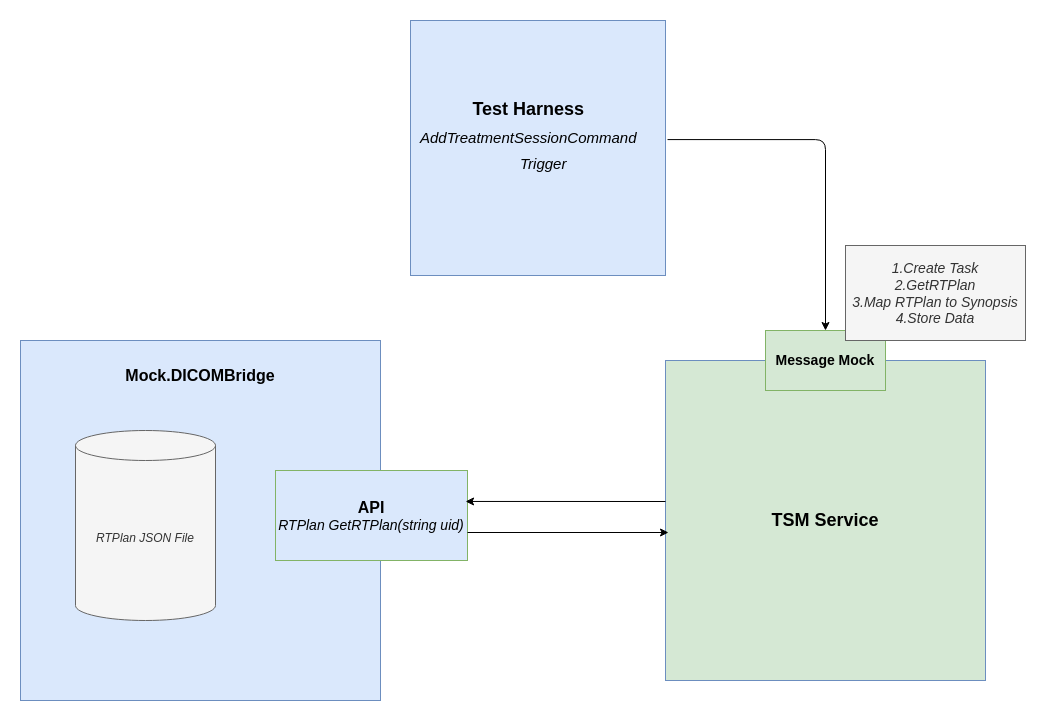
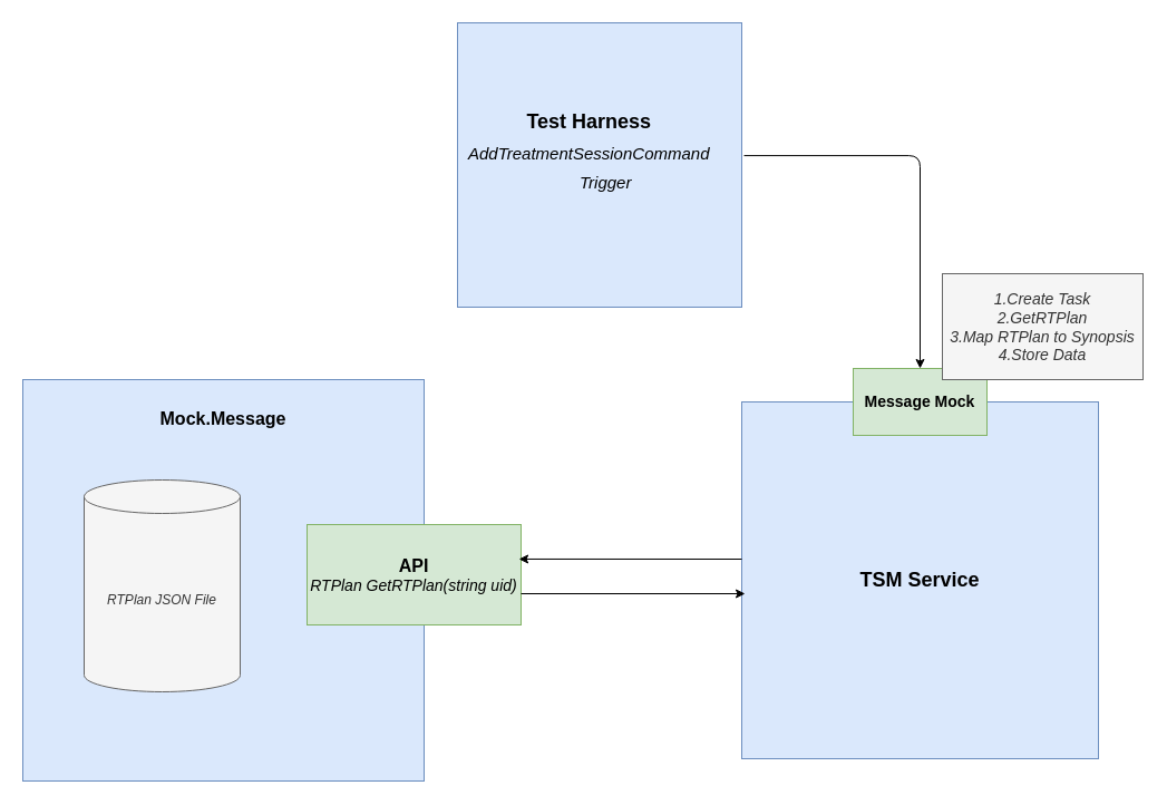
  <mxCell id="0" />
  <mxCell id="1" parent="0" />
  <mxCell id="2" value="" style="whiteSpace=wrap;html=1;aspect=fixed;fillColor=#dae8fc;strokeColor=#6c8ebf;" vertex="1" parent="1"><mxGeometry x="20" y="340" width="360" height="360" as="geometry" /></mxCell>
- <mxCell id="3" value="&lt;b&gt;&lt;font style=&quot;font-size: 16px&quot;&gt;Mock.DICOMBridge&lt;/font&gt;&lt;/b&gt;" style="text;html=1;strokeColor=none;fillColor=none;align=center;verticalAlign=middle;whiteSpace=wrap;rounded=0;" vertex="1" parent="1"><mxGeometry x="125" y="360" width="150" height="30" as="geometry" /></mxCell>
+ <mxCell id="3" value="&lt;b&gt;&lt;font style=&quot;font-size: 16px&quot;&gt;Mock.Message&lt;/font&gt;&lt;/b&gt;" style="text;html=1;strokeColor=none;fillColor=none;align=center;verticalAlign=middle;whiteSpace=wrap;rounded=0;" vertex="1" parent="1"><mxGeometry x="125" y="360" width="150" height="30" as="geometry" /></mxCell>
  <mxCell id="4" value="&lt;i&gt;RTPlan JSON File&lt;/i&gt;" style="shape=cylinder3;whiteSpace=wrap;html=1;boundedLbl=1;backgroundOutline=1;size=15;fillColor=#f5f5f5;strokeColor=#666666;fontColor=#333333;" vertex="1" parent="1"><mxGeometry x="75" y="430" width="140" height="190" as="geometry" /></mxCell>
- <mxCell id="5" value="&lt;div&gt;&lt;font size=&quot;1&quot;&gt;&lt;b style=&quot;font-size: 16px&quot;&gt;API&lt;/b&gt;&lt;/font&gt;&lt;/div&gt;&lt;div&gt;&lt;font size=&quot;1&quot;&gt;&lt;i style=&quot;font-size: 14px&quot;&gt;RTPlan GetRTPlan(string uid)&lt;/i&gt;&lt;/font&gt;&lt;br&gt;&lt;/div&gt;" style="rounded=0;whiteSpace=wrap;html=1;fillColor=#dae8fc;strokeColor=#82b366;" vertex="1" parent="1"><mxGeometry x="275" y="470" width="192" height="90" as="geometry" /></mxCell>
- <mxCell id="6" value="&lt;b&gt;&lt;font style=&quot;font-size: 18px&quot;&gt;TSM Service&lt;/font&gt;&lt;/b&gt;" style="whiteSpace=wrap;html=1;aspect=fixed;fillColor=#d5e8d4;strokeColor=#6c8ebf;" vertex="1" parent="1"><mxGeometry x="665" y="360" width="320" height="320" as="geometry" /></mxCell>
+ <mxCell id="5" value="&lt;div&gt;&lt;font size=&quot;1&quot;&gt;&lt;b style=&quot;font-size: 16px&quot;&gt;API&lt;/b&gt;&lt;/font&gt;&lt;/div&gt;&lt;div&gt;&lt;font size=&quot;1&quot;&gt;&lt;i style=&quot;font-size: 14px&quot;&gt;RTPlan GetRTPlan(string uid)&lt;/i&gt;&lt;/font&gt;&lt;br&gt;&lt;/div&gt;" style="rounded=0;whiteSpace=wrap;html=1;fillColor=#d5e8d4;strokeColor=#82b366;" vertex="1" parent="1"><mxGeometry x="275" y="470" width="192" height="90" as="geometry" /></mxCell>
+ <mxCell id="6" value="&lt;b&gt;&lt;font style=&quot;font-size: 18px&quot;&gt;TSM Service&lt;/font&gt;&lt;/b&gt;" style="whiteSpace=wrap;html=1;aspect=fixed;fillColor=#dae8fc;strokeColor=#6c8ebf;" vertex="1" parent="1"><mxGeometry x="665" y="360" width="320" height="320" as="geometry" /></mxCell>
  <mxCell id="7" value="" style="endArrow=classic;html=1;" edge="1" parent="1"><mxGeometry width="50" height="50" relative="1" as="geometry"><mxPoint x="467" y="532" as="sourcePoint" /><mxPoint x="668" y="532" as="targetPoint" /></mxGeometry></mxCell>
  <mxCell id="8" value="" style="endArrow=classic;html=1;entryX=0.99;entryY=0.344;entryDx=0;entryDy=0;rounded=1;entryPerimeter=0;" edge="1" parent="1" target="5"><mxGeometry width="50" height="50" relative="1" as="geometry"><mxPoint x="665" y="501" as="sourcePoint" /><mxPoint x="465" y="493" as="targetPoint" /></mxGeometry></mxCell>
  <mxCell id="9" value="&lt;font style=&quot;font-size: 14px&quot;&gt;&lt;b&gt;Message Mock&lt;br&gt;&lt;/b&gt;&lt;/font&gt;" style="rounded=0;whiteSpace=wrap;html=1;fillColor=#d5e8d4;strokeColor=#82b366;shadow=0;glass=0;" vertex="1" parent="1"><mxGeometry x="765" y="330" width="120" height="60" as="geometry" /></mxCell>
  <mxCell id="10" value="" style="whiteSpace=wrap;html=1;aspect=fixed;fillColor=#dae8fc;strokeColor=#6c8ebf;" vertex="1" parent="1"><mxGeometry x="410" y="20" width="255" height="255" as="geometry" /></mxCell>
  <mxCell id="11" value="&lt;div style=&quot;line-height: 1.75 ; font-size: 18px&quot; align=&quot;center&quot;&gt;&lt;font style=&quot;font-size: 18px&quot;&gt;&lt;b&gt;&lt;font style=&quot;font-size: 18px&quot;&gt;Test Harness&lt;br&gt;&lt;/font&gt;&lt;/b&gt;&lt;/font&gt;&lt;/div&gt;&lt;div style=&quot;line-height: 1.75 ; font-size: 15px&quot; align=&quot;left&quot;&gt;&lt;i&gt;&lt;font style=&quot;font-size: 15px&quot;&gt;AddTreatmentSessionCommand&lt;/font&gt;&lt;/i&gt;&lt;/div&gt;&lt;div style=&quot;line-height: 1.75 ; font-size: 15px&quot; align=&quot;left&quot;&gt;&lt;i&gt;&lt;font style=&quot;font-size: 15px&quot;&gt;&amp;nbsp;&amp;nbsp;&amp;nbsp;&amp;nbsp;&amp;nbsp;&amp;nbsp;&amp;nbsp;&amp;nbsp;&amp;nbsp;&amp;nbsp;&amp;nbsp;&amp;nbsp;&amp;nbsp;&amp;nbsp;&amp;nbsp;&amp;nbsp;&amp;nbsp;&amp;nbsp;&amp;nbsp;&amp;nbsp;&amp;nbsp;&amp;nbsp;&amp;nbsp; Trigger&lt;/font&gt;&lt;/i&gt;&lt;b&gt;&lt;font style=&quot;font-size: 15px&quot;&gt;&lt;br&gt;&lt;/font&gt;&lt;/b&gt;&lt;/div&gt;" style="text;html=1;strokeColor=none;fillColor=none;align=left;verticalAlign=middle;whiteSpace=wrap;rounded=0;" vertex="1" parent="1"><mxGeometry x="417.5" y="95" width="240" height="80" as="geometry" /></mxCell>
  <mxCell id="12" value="" style="endArrow=classic;html=1;edgeStyle=orthogonalEdgeStyle;entryX=0.5;entryY=0;entryDx=0;entryDy=0;exitX=1.008;exitY=0.467;exitDx=0;exitDy=0;exitPerimeter=0;" edge="1" parent="1" source="10" target="9"><mxGeometry width="50" height="50" relative="1" as="geometry"><mxPoint x="755" y="100" as="sourcePoint" /><mxPoint x="805" y="50" as="targetPoint" /></mxGeometry></mxCell>
  <mxCell id="13" value="&lt;div style=&quot;font-size: 14px&quot;&gt;&lt;i&gt;&lt;font style=&quot;font-size: 14px&quot;&gt;1.Create Task&lt;/font&gt;&lt;/i&gt;&lt;/div&gt;&lt;div style=&quot;font-size: 14px&quot;&gt;&lt;i&gt;&lt;font style=&quot;font-size: 14px&quot;&gt;2.GetRTPlan&lt;/font&gt;&lt;/i&gt;&lt;/div&gt;&lt;div style=&quot;font-size: 14px&quot;&gt;&lt;i&gt;&lt;font style=&quot;font-size: 14px&quot;&gt;3.Map RTPlan to Synopsis&lt;/font&gt;&lt;/i&gt;&lt;/div&gt;&lt;div style=&quot;font-size: 14px&quot;&gt;&lt;i&gt;&lt;font style=&quot;font-size: 14px&quot;&gt;4.Store Data&lt;br&gt;&lt;/font&gt;&lt;/i&gt;&lt;/div&gt;" style="text;html=1;strokeColor=#666666;fillColor=#f5f5f5;align=center;verticalAlign=middle;whiteSpace=wrap;rounded=0;fontColor=#333333;" vertex="1" parent="1"><mxGeometry x="845" y="245" width="180" height="95" as="geometry" /></mxCell>
